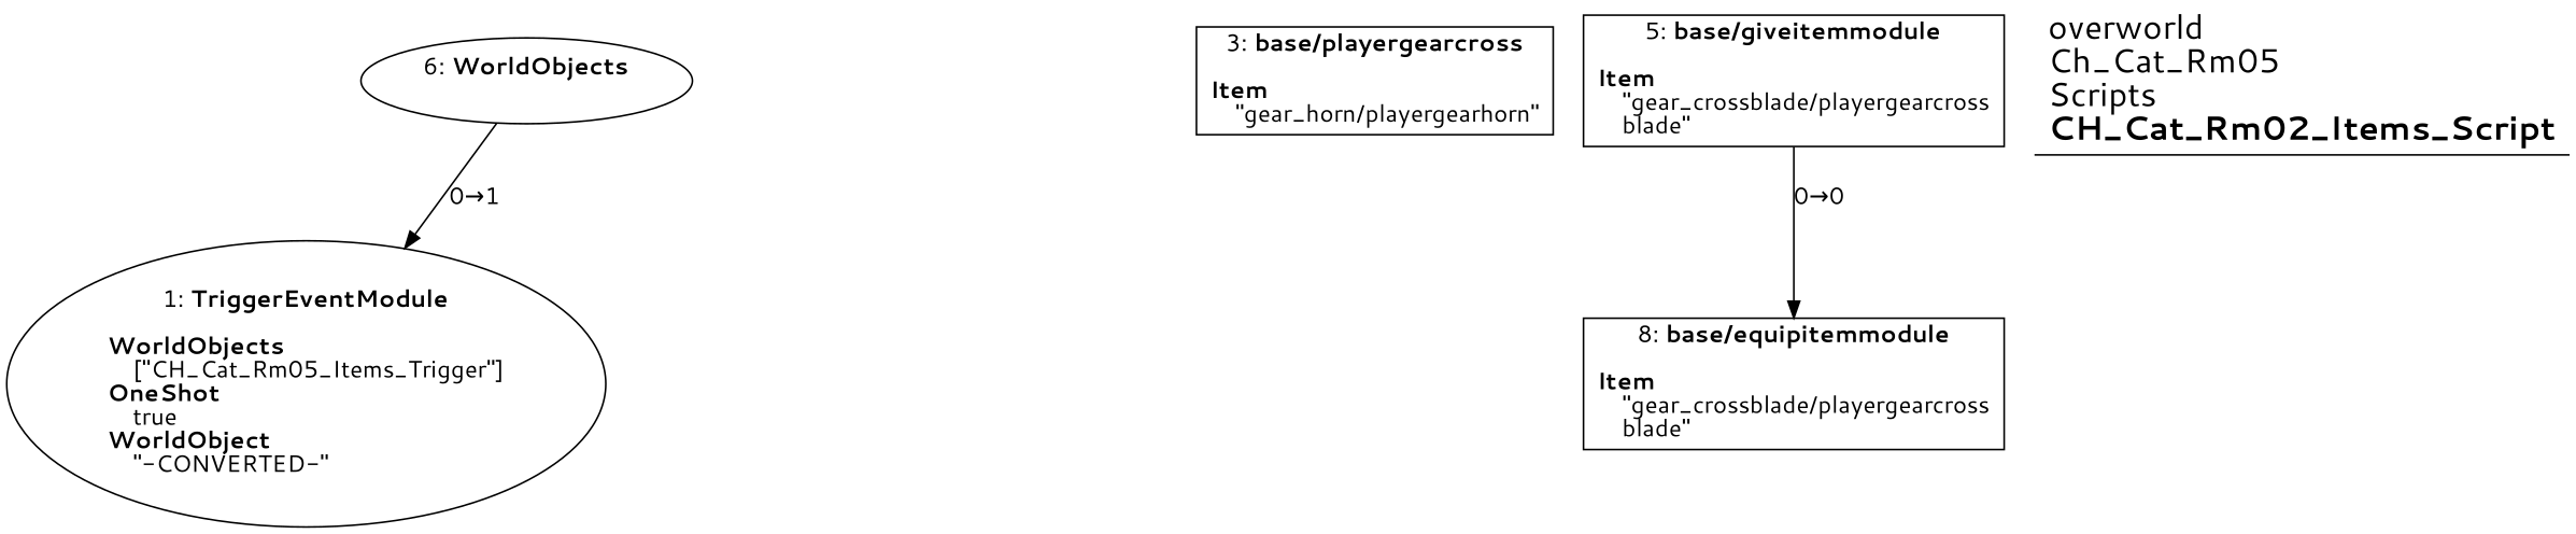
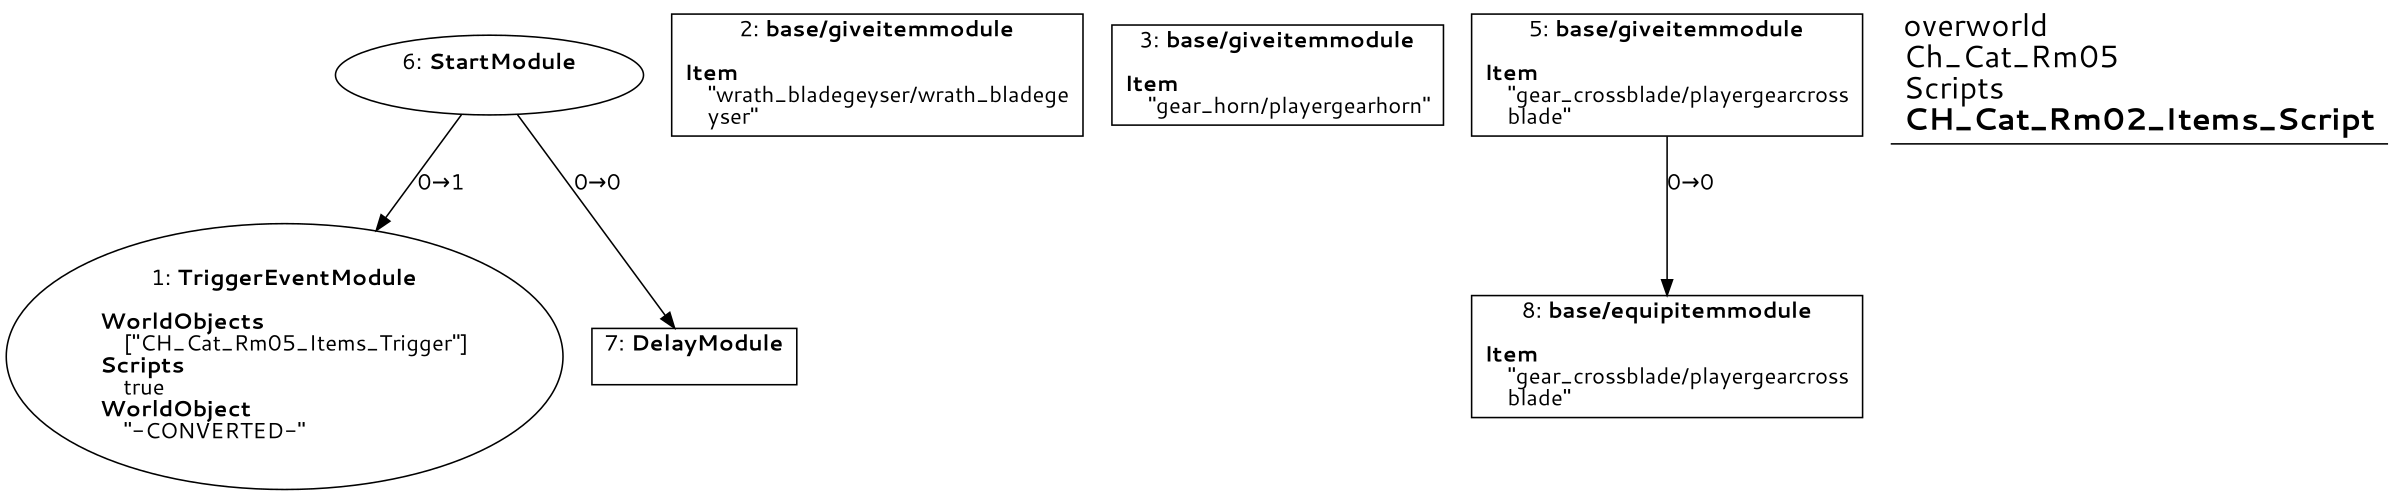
  digraph {
    fontname="Segoe UI"
    splines=spline
    node [fontname="Segoe UI" shape=box]
    edge [fontname="Segoe UI"]
-   n1 [label=<1: <b>TriggerEventModule</b><br/><br/><b>WorldObjects</b><br align="left"/>    [&quot;CH_Cat_Rm05_Items_Trigger&quot;]<br align="left"/><b>OneShot</b><br align="left"/>    true<br align="left"/><b>WorldObject</b><br align="left"/>    &quot;-CONVERTED-&quot;<br align="left"/>> shape=oval]
-   n3 [label=<3: <b>base/playergearcross</b><br/><br/><b>Item</b><br align="left"/>    &quot;gear_horn/playergearhorn&quot;<br align="left"/>>]
+   n1 [label=<1: <b>TriggerEventModule</b><br/><br/><b>WorldObjects</b><br align="left"/>    [&quot;CH_Cat_Rm05_Items_Trigger&quot;]<br align="left"/><b>Scripts</b><br align="left"/>    true<br align="left"/><b>WorldObject</b><br align="left"/>    &quot;-CONVERTED-&quot;<br align="left"/>> shape=oval]
+   n2 [label=<2: <b>base/giveitemmodule</b><br/><br/><b>Item</b><br align="left"/>    &quot;wrath_bladegeyser/wrath_bladege<br align="left"/>    yser&quot;<br align="left"/>>]
+   n3 [label=<3: <b>base/giveitemmodule</b><br/><br/><b>Item</b><br align="left"/>    &quot;gear_horn/playergearhorn&quot;<br align="left"/>>]
    n4 [label=<5: <b>base/giveitemmodule</b><br/><br/><b>Item</b><br align="left"/>    &quot;gear_crossblade/playergearcross<br align="left"/>    blade&quot;<br align="left"/>>]
    n5 [label=<8: <b>base/equipitemmodule</b><br/><br/><b>Item</b><br align="left"/>    &quot;gear_crossblade/playergearcross<br align="left"/>    blade&quot;<br align="left"/>>]
-   n6 [label=<6: <b>WorldObjects</b><br/><br/>> shape=oval]
+   n6 [label=<6: <b>StartModule</b><br/><br/>> shape=oval]
+   n7 [label=<7: <b>DelayModule</b><br/><br/>>]
    n8 [label=<<font point-size="20">overworld<br align="left"/>Ch_Cat_Rm05<br align="left"/>Scripts<br align="left"/><b>CH_Cat_Rm02_Items_Script</b><br align="left"/></font>> shape=underline]
    n4 -> n5 [label="0→0"]
    n6 -> n1 [label="0→1"]
+   n6 -> n7 [label="0→0"]
  }
